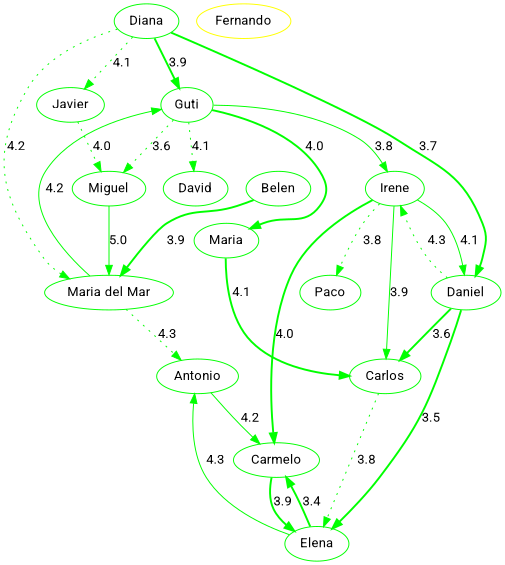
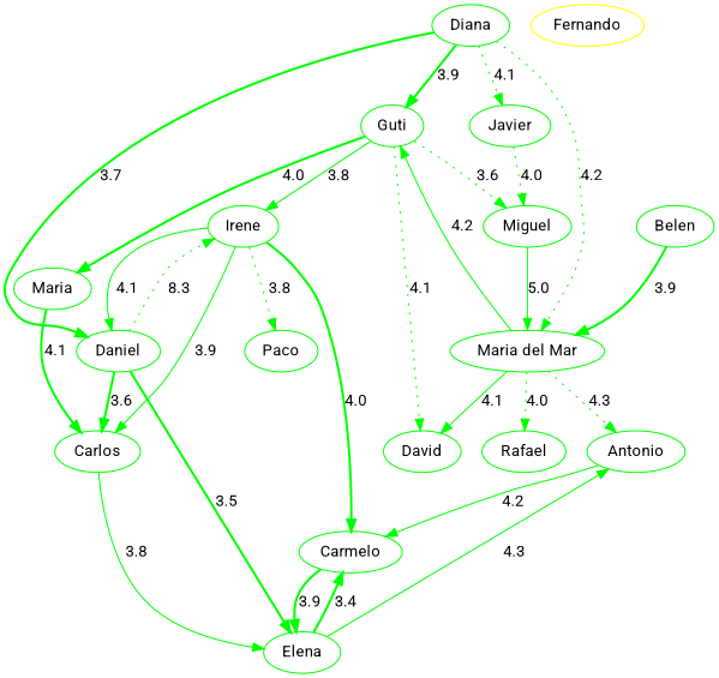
  digraph {
    fontname=Roboto
    node [color=green fontname=Roboto]
    edge [color=green fontname=Roboto style=bold]
    n1 [label=Diana]
    n2 [label=Guti]
    n3 [label=Daniel]
    n4 [label=Javier]
    n5 [label="Maria del Mar"]
    n6 [label=David]
    n7 [label=Miguel]
    n8 [label=Irene]
    n9 [label=Maria]
    n10 [label=Elena]
    n11 [label=Carlos]
+   n12 [label=Rafael]
    n13 [label=Antonio]
    n14 [label=Paco]
    n15 [label=Carmelo]
    n16 [label=Belen]
    n17 [color=yellow label=Fernando]
    n1 -> n2 [label=3.9]
    n1 -> n3 [label=3.7]
    n1 -> n4 [label=4.1 style=dotted]
    n1 -> n5 [label=4.2 style=dotted]
    n2 -> n6 [label=4.1 style=dotted]
    n2 -> n7 [label=3.6 style=dotted]
    n2 -> n8 [label=3.8 style=solid]
    n2 -> n9 [label=4.0]
-   n3 -> n8 [label=4.3 style=dotted]
+   n3 -> n8 [label=8.3 style=dotted]
    n3 -> n10 [label=3.5]
    n3 -> n11 [label=3.6]
    n4 -> n7 [label=4.0 style=dotted]
    n5 -> n2 [label=4.2 style=solid]
+   n5 -> n6 [label=4.1 style=solid]
+   n5 -> n12 [label=4.0 style=dotted]
    n5 -> n13 [label=4.3 style=dotted]
    n7 -> n5 [label=5.0 style=solid]
    n8 -> n3 [label=4.1 style=solid]
    n8 -> n11 [label=3.9 style=solid]
    n8 -> n14 [label=3.8 style=dotted]
    n8 -> n15 [label=4.0]
    n9 -> n11 [label=4.1]
    n10 -> n13 [label=4.3 style=solid]
    n10 -> n15 [label=3.4]
-   n11 -> n10 [label=3.8 style=dotted]
+   n11 -> n10 [label=3.8 style=solid]
    n13 -> n15 [label=4.2 style=solid]
    n15 -> n10 [label=3.9]
    n16 -> n5 [label=3.9]
  }
